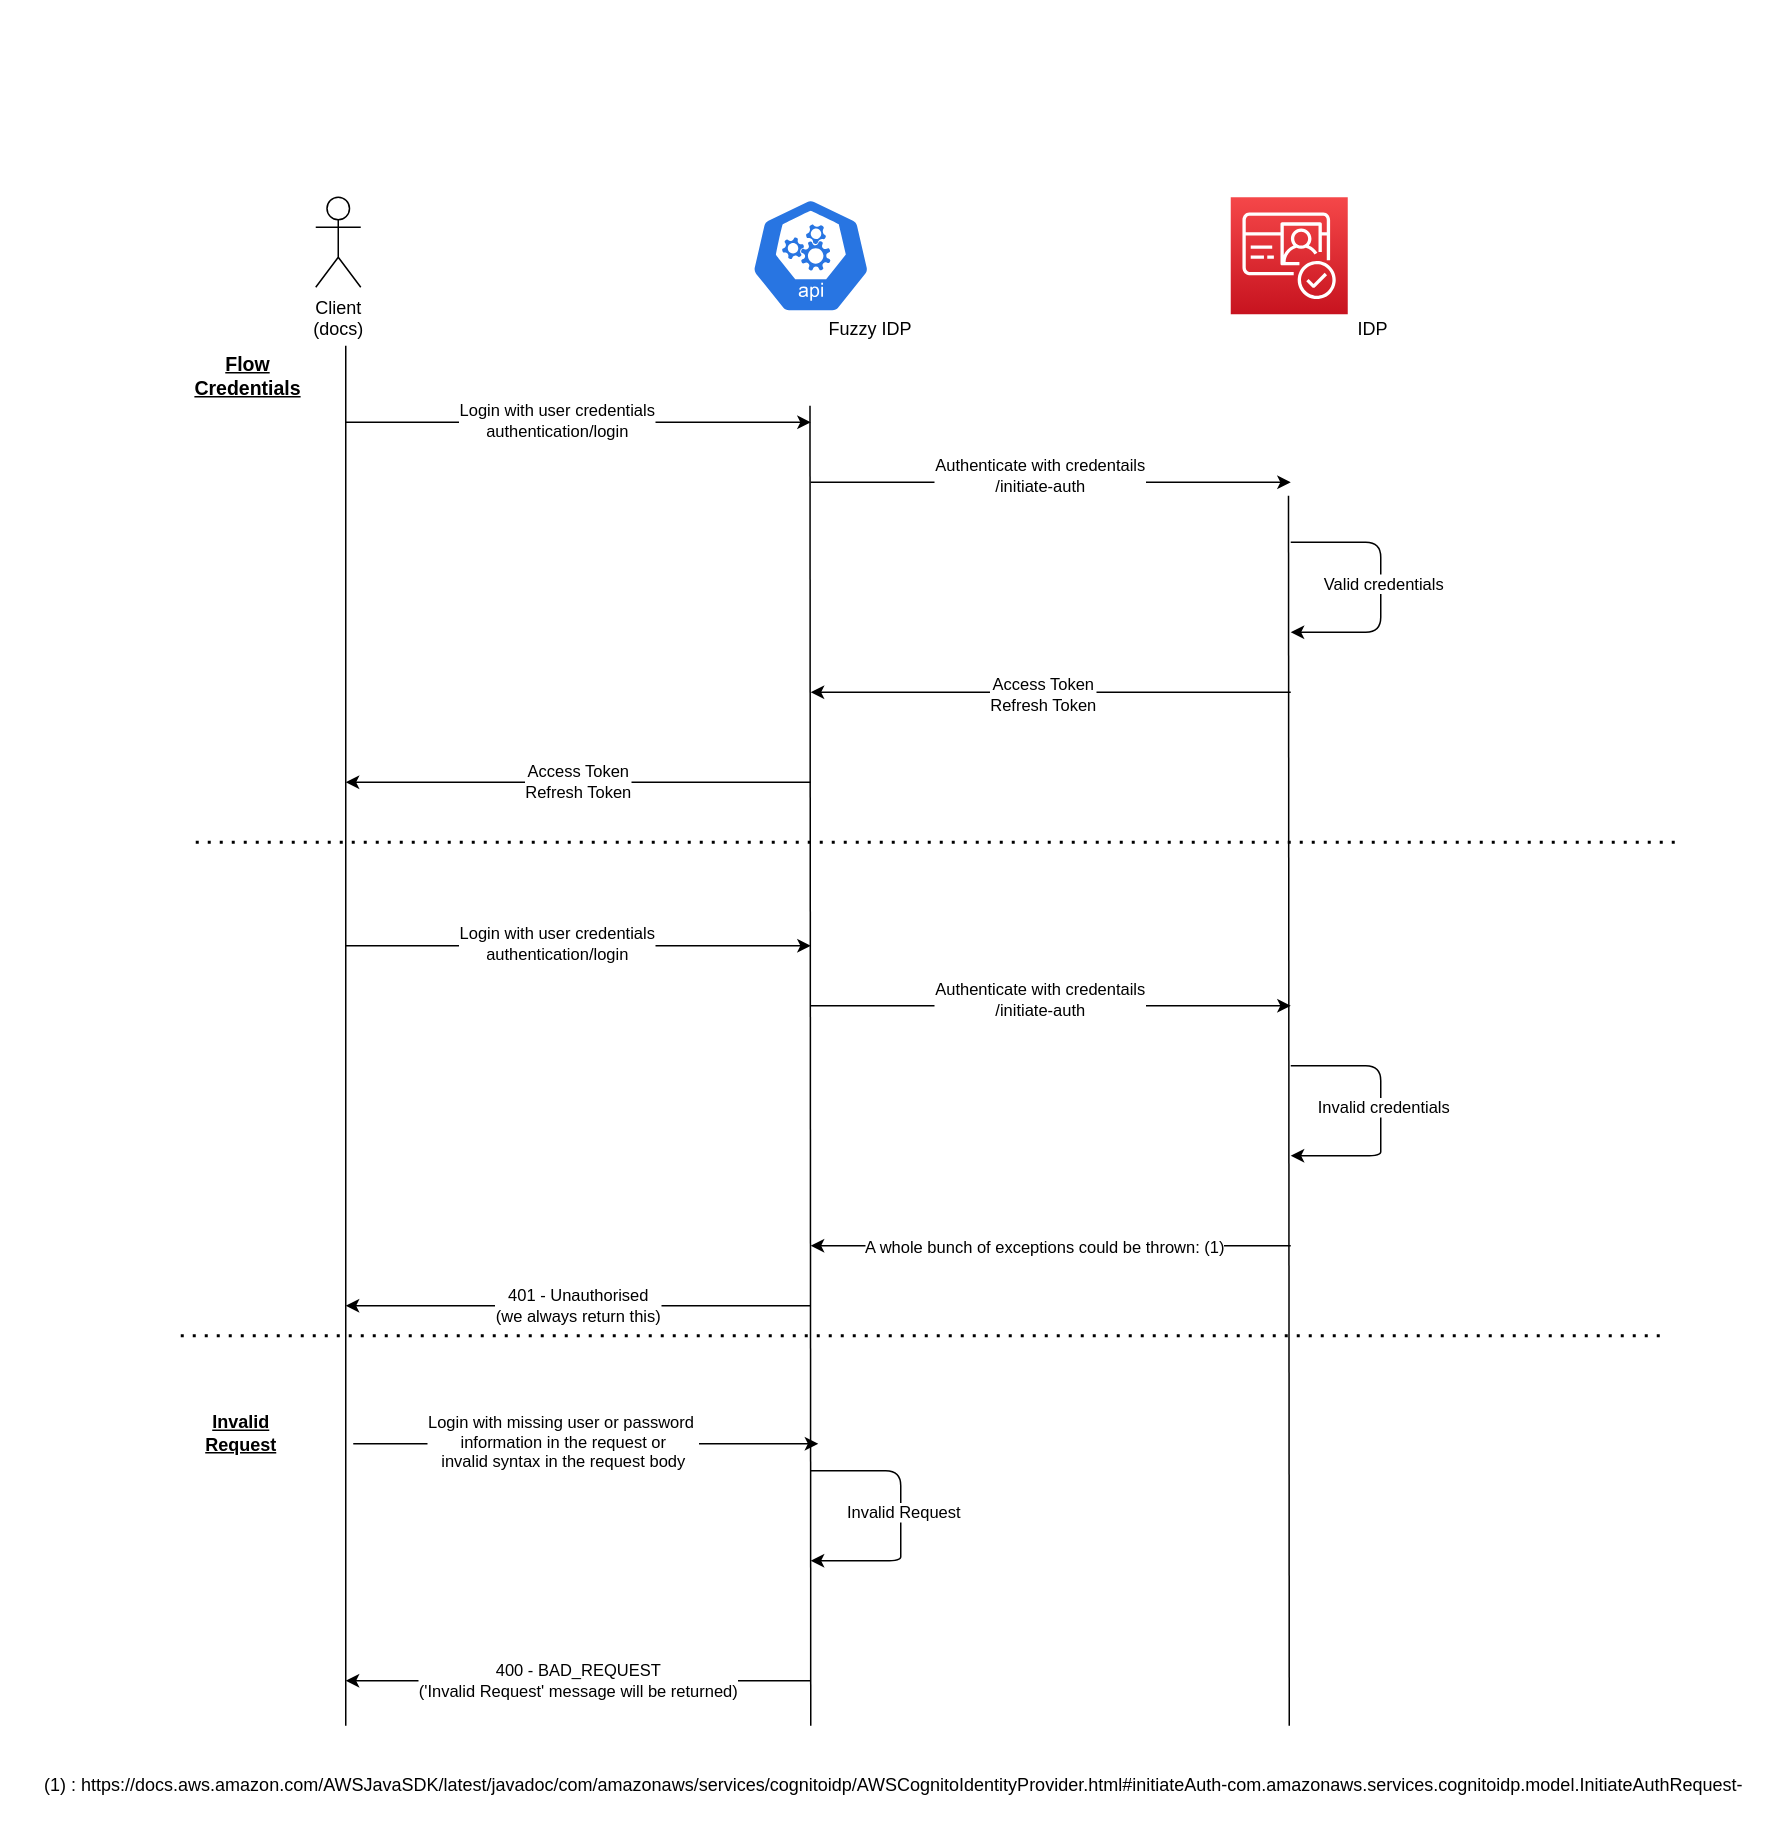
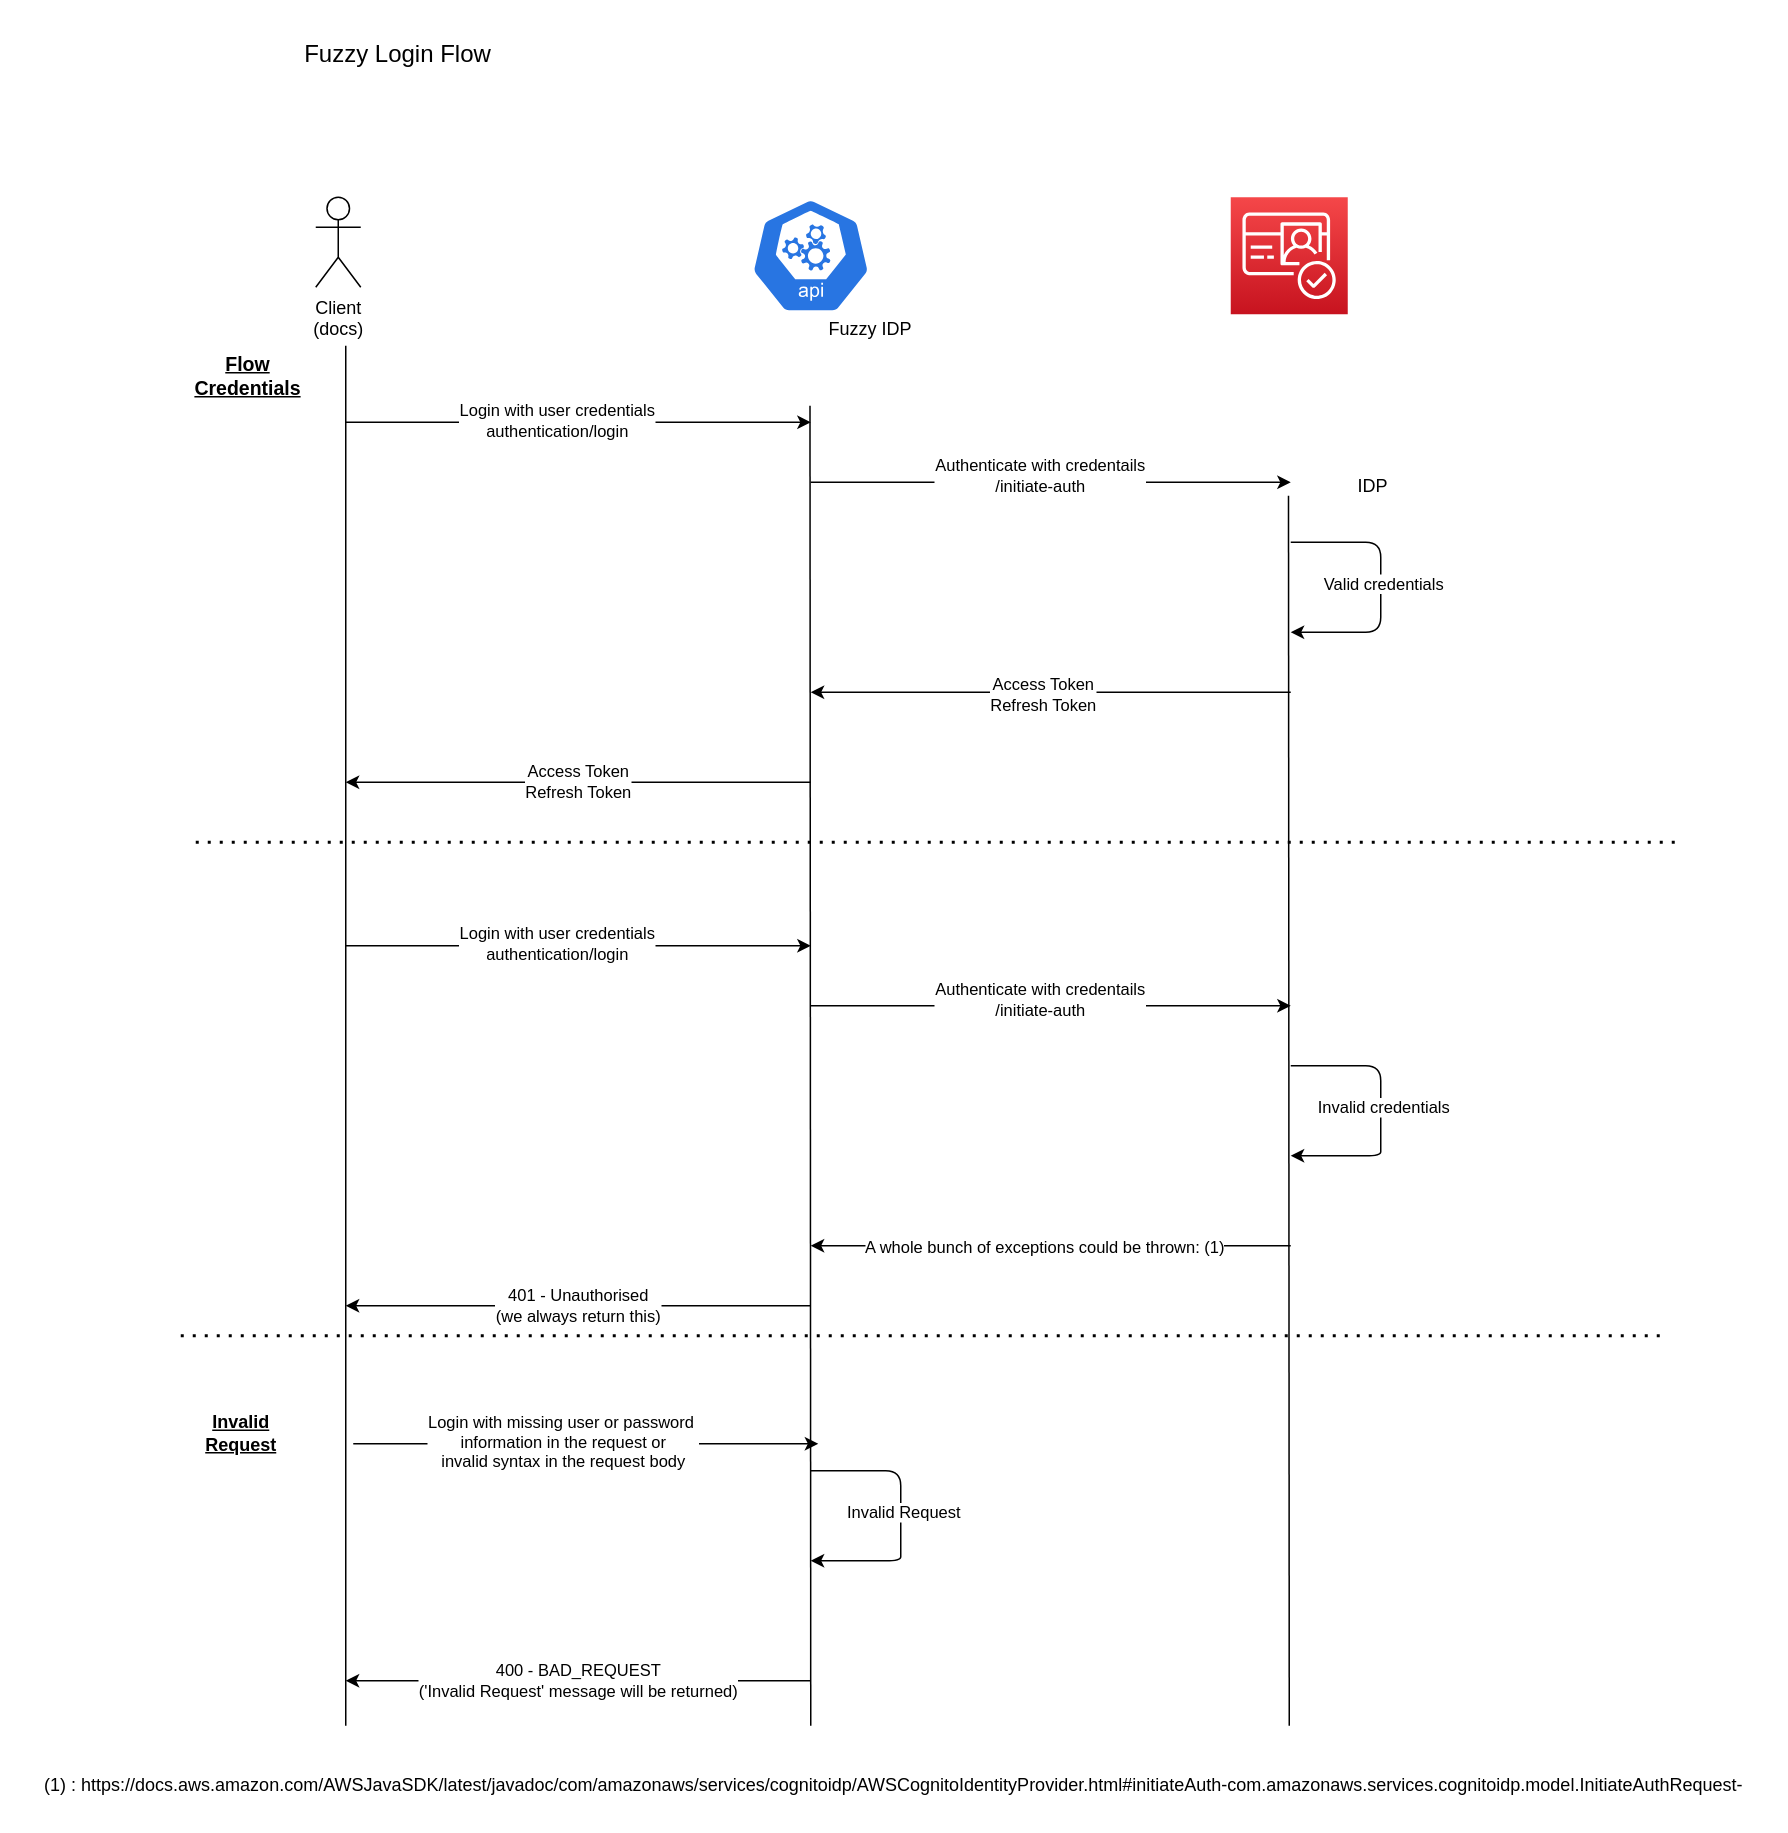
  <mxCell id="0" />
  <mxCell id="1" parent="0" />
  <mxCell id="2" value="" style="points=[[0,0,0],[0.25,0,0],[0.5,0,0],[0.75,0,0],[1,0,0],[0,1,0],[0.25,1,0],[0.5,1,0],[0.75,1,0],[1,1,0],[0,0.25,0],[0,0.5,0],[0,0.75,0],[1,0.25,0],[1,0.5,0],[1,0.75,0]];outlineConnect=0;fontColor=#232F3E;gradientColor=#F54749;gradientDirection=north;fillColor=#C7131F;strokeColor=#ffffff;dashed=0;verticalLabelPosition=bottom;verticalAlign=top;align=center;html=1;fontSize=12;fontStyle=0;aspect=fixed;shape=mxgraph.aws4.resourceIcon;resIcon=mxgraph.aws4.cognito;" parent="1" vertex="1"><mxGeometry x="820" y="131" width="78" height="78" as="geometry" /></mxCell>
  <mxCell id="3" value="" style="html=1;dashed=0;whitespace=wrap;fillColor=#2875E2;strokeColor=#ffffff;points=[[0.005,0.63,0],[0.1,0.2,0],[0.9,0.2,0],[0.5,0,0],[0.995,0.63,0],[0.72,0.99,0],[0.5,1,0],[0.28,0.99,0]];shape=mxgraph.kubernetes.icon;prIcon=api" parent="1" vertex="1"><mxGeometry x="500" y="120" width="80" height="100" as="geometry" /></mxCell>
  <mxCell id="4" value="" style="endArrow=classic;html=1;" parent="1" edge="1"><mxGeometry width="50" height="50" relative="1" as="geometry"><mxPoint x="230" y="281" as="sourcePoint" /><mxPoint x="540" y="281" as="targetPoint" /></mxGeometry></mxCell>
  <mxCell id="5" value="Login with user credentials&lt;br&gt;authentication/login" style="edgeLabel;html=1;align=center;verticalAlign=middle;resizable=0;points=[];" parent="4" vertex="1" connectable="0"><mxGeometry x="-0.006" y="2" relative="1" as="geometry"><mxPoint x="-14" as="offset" /></mxGeometry></mxCell>
  <mxCell id="6" value="" style="endArrow=classic;html=1;" parent="1" edge="1"><mxGeometry width="50" height="50" relative="1" as="geometry"><mxPoint x="540" y="321" as="sourcePoint" /><mxPoint x="860" y="321" as="targetPoint" /></mxGeometry></mxCell>
  <mxCell id="7" value="Authenticate with credentails&lt;br&gt;/initiate-auth" style="edgeLabel;html=1;align=center;verticalAlign=middle;resizable=0;points=[];" parent="6" vertex="1" connectable="0"><mxGeometry x="-0.05" y="5" relative="1" as="geometry"><mxPoint as="offset" /></mxGeometry></mxCell>
  <mxCell id="8" value="" style="endArrow=classic;html=1;" parent="1" edge="1"><mxGeometry width="50" height="50" relative="1" as="geometry"><mxPoint x="860" y="361" as="sourcePoint" /><mxPoint x="860" y="421" as="targetPoint" /><Array as="points"><mxPoint x="920" y="361" /><mxPoint x="920" y="421" /></Array></mxGeometry></mxCell>
  <mxCell id="9" value="Valid credentials" style="edgeLabel;html=1;align=center;verticalAlign=middle;resizable=0;points=[];" parent="8" vertex="1" connectable="0"><mxGeometry x="-0.033" y="1" relative="1" as="geometry"><mxPoint as="offset" /></mxGeometry></mxCell>
  <mxCell id="10" value="" style="endArrow=classic;html=1;" parent="1" edge="1"><mxGeometry width="50" height="50" relative="1" as="geometry"><mxPoint x="860" y="830" as="sourcePoint" /><mxPoint x="540" y="830" as="targetPoint" /></mxGeometry></mxCell>
  <mxCell id="11" value="A whole bunch of exceptions could be thrown: (1)" style="edgeLabel;html=1;align=center;verticalAlign=middle;resizable=0;points=[];" parent="10" vertex="1" connectable="0"><mxGeometry x="0.031" relative="1" as="geometry"><mxPoint as="offset" /></mxGeometry></mxCell>
  <mxCell id="12" value="&lt;div&gt;401 - Unauthorised&lt;/div&gt;&lt;div&gt;(we always return this)&lt;/div&gt;" style="endArrow=classic;html=1;" parent="1" edge="1"><mxGeometry width="50" height="50" relative="1" as="geometry"><mxPoint x="540" y="870" as="sourcePoint" /><mxPoint x="230" y="870" as="targetPoint" /><Array as="points" /></mxGeometry></mxCell>
  <mxCell id="13" value="" style="endArrow=classic;html=1;" parent="1" edge="1"><mxGeometry width="50" height="50" relative="1" as="geometry"><mxPoint x="860" y="461" as="sourcePoint" /><mxPoint x="540" y="461" as="targetPoint" /></mxGeometry></mxCell>
  <mxCell id="14" value="Access Token&lt;br&gt;Refresh Token" style="edgeLabel;html=1;align=center;verticalAlign=middle;resizable=0;points=[];" parent="13" vertex="1" connectable="0"><mxGeometry x="0.037" y="1" relative="1" as="geometry"><mxPoint as="offset" /></mxGeometry></mxCell>
  <mxCell id="15" value="Access Token&lt;br&gt;Refresh Token" style="endArrow=classic;html=1;" parent="1" edge="1"><mxGeometry width="50" height="50" relative="1" as="geometry"><mxPoint x="540" y="521" as="sourcePoint" /><mxPoint x="230" y="521" as="targetPoint" /><Array as="points" /></mxGeometry></mxCell>
  <mxCell id="16" value="" style="endArrow=none;dashed=1;html=1;dashPattern=1 3;strokeWidth=2;" parent="1" edge="1"><mxGeometry width="50" height="50" relative="1" as="geometry"><mxPoint x="130" y="561" as="sourcePoint" /><mxPoint x="1120" y="561" as="targetPoint" /></mxGeometry></mxCell>
  <mxCell id="17" value="(1) :&amp;nbsp;https://docs.aws.amazon.com/AWSJavaSDK/latest/javadoc/com/amazonaws/services/cognitoidp/AWSCognitoIdentityProvider.html#initiateAuth-com.amazonaws.services.cognitoidp.model.InitiateAuthRequest-" style="text;html=1;align=center;verticalAlign=middle;resizable=0;points=[];autosize=1;strokeColor=none;" parent="1" vertex="1"><mxGeometry x="20" y="1180" width="1150" height="20" as="geometry" /></mxCell>
  <mxCell id="18" value="Client&lt;br&gt;(docs)" style="shape=umlActor;verticalLabelPosition=bottom;verticalAlign=top;html=1;outlineConnect=0;" parent="1" vertex="1"><mxGeometry x="210" y="131" width="30" height="60" as="geometry" /></mxCell>
  <mxCell id="19" value="Fuzzy IDP" style="text;html=1;strokeColor=none;fillColor=none;align=center;verticalAlign=middle;whiteSpace=wrap;rounded=0;" parent="1" vertex="1"><mxGeometry x="545" y="209" width="70" height="20" as="geometry" /></mxCell>
- <mxCell id="20" value="IDP" style="text;html=1;strokeColor=none;fillColor=none;align=center;verticalAlign=middle;whiteSpace=wrap;rounded=0;" parent="1" vertex="1"><mxGeometry x="880" y="209" width="70" height="20" as="geometry" /></mxCell>
+ <mxCell id="20" value="IDP" style="text;html=1;strokeColor=none;fillColor=none;align=center;verticalAlign=middle;whiteSpace=wrap;rounded=0;" parent="1" vertex="1"><mxGeometry x="880" y="314" width="70" height="20" as="geometry" /></mxCell>
  <mxCell id="21" value="" style="endArrow=none;html=1;" parent="1" edge="1"><mxGeometry width="50" height="50" relative="1" as="geometry"><mxPoint x="230" y="1150" as="sourcePoint" /><mxPoint x="230" y="230" as="targetPoint" /></mxGeometry></mxCell>
  <mxCell id="22" value="" style="endArrow=none;html=1;" parent="1" edge="1"><mxGeometry width="50" height="50" relative="1" as="geometry"><mxPoint x="540" y="1150" as="sourcePoint" /><mxPoint x="539.5" y="270" as="targetPoint" /></mxGeometry></mxCell>
  <mxCell id="23" value="" style="endArrow=none;html=1;" parent="1" edge="1"><mxGeometry width="50" height="50" relative="1" as="geometry"><mxPoint x="859" y="1150" as="sourcePoint" /><mxPoint x="858.5" y="330" as="targetPoint" /></mxGeometry></mxCell>
  <mxCell id="24" value="&lt;b style=&quot;font-size: 13px&quot;&gt;&lt;u&gt;Flow Credentials&lt;/u&gt;&lt;/b&gt;" style="text;html=1;strokeColor=none;fillColor=none;align=center;verticalAlign=middle;whiteSpace=wrap;rounded=0;" parent="1" vertex="1"><mxGeometry x="130" y="240" width="70" height="20" as="geometry" /></mxCell>
+ <mxCell id="25" value="&lt;font style=&quot;font-size: 16px&quot;&gt;Fuzzy Login Flow&lt;/font&gt;" style="text;html=1;strokeColor=none;fillColor=none;align=center;verticalAlign=middle;whiteSpace=wrap;rounded=0;" parent="1" vertex="1"><mxGeometry x="190" y="20" width="150" height="30" as="geometry" /></mxCell>
  <mxCell id="26" value="" style="endArrow=classic;html=1;" parent="1" edge="1"><mxGeometry width="50" height="50" relative="1" as="geometry"><mxPoint x="230" y="630" as="sourcePoint" /><mxPoint x="540" y="630" as="targetPoint" /></mxGeometry></mxCell>
  <mxCell id="27" value="Login with user credentials&lt;br&gt;authentication/login" style="edgeLabel;html=1;align=center;verticalAlign=middle;resizable=0;points=[];" parent="26" vertex="1" connectable="0"><mxGeometry x="-0.006" y="2" relative="1" as="geometry"><mxPoint x="-14" as="offset" /></mxGeometry></mxCell>
  <mxCell id="28" value="" style="endArrow=classic;html=1;" parent="1" edge="1"><mxGeometry width="50" height="50" relative="1" as="geometry"><mxPoint x="540" y="670" as="sourcePoint" /><mxPoint x="860" y="670" as="targetPoint" /></mxGeometry></mxCell>
  <mxCell id="29" value="Authenticate with credentails&lt;br&gt;/initiate-auth" style="edgeLabel;html=1;align=center;verticalAlign=middle;resizable=0;points=[];" parent="28" vertex="1" connectable="0"><mxGeometry x="-0.05" y="5" relative="1" as="geometry"><mxPoint as="offset" /></mxGeometry></mxCell>
  <mxCell id="30" value="" style="endArrow=classic;html=1;" parent="1" edge="1"><mxGeometry width="50" height="50" relative="1" as="geometry"><mxPoint x="860" y="710" as="sourcePoint" /><mxPoint x="860" y="770" as="targetPoint" /><Array as="points"><mxPoint x="920" y="710" /><mxPoint x="920" y="739" /><mxPoint x="920" y="759" /><mxPoint x="920" y="770" /></Array></mxGeometry></mxCell>
  <mxCell id="31" value="Invalid credentials" style="edgeLabel;html=1;align=center;verticalAlign=middle;resizable=0;points=[];" parent="30" vertex="1" connectable="0"><mxGeometry x="-0.033" y="1" relative="1" as="geometry"><mxPoint as="offset" /></mxGeometry></mxCell>
  <mxCell id="32" value="" style="endArrow=none;dashed=1;html=1;dashPattern=1 3;strokeWidth=2;" edge="1" parent="1"><mxGeometry width="50" height="50" relative="1" as="geometry"><mxPoint y="890" as="sourcePoint" x="120" /><mxPoint x="1110" y="890" as="targetPoint" /></mxGeometry></mxCell>
  <mxCell id="33" value="&lt;b&gt;&lt;u&gt;Invalid &lt;br&gt;Request&lt;/u&gt;&lt;/b&gt;" style="text;html=1;align=center;verticalAlign=middle;resizable=0;points=[];autosize=1;strokeColor=none;" vertex="1" parent="1"><mxGeometry x="130" y="940" width="60" height="30" as="geometry" /></mxCell>
  <mxCell id="34" value="" style="endArrow=classic;html=1;" edge="1" parent="1"><mxGeometry width="50" height="50" relative="1" as="geometry"><mxPoint x="235" y="962" as="sourcePoint" /><mxPoint x="545" y="962" as="targetPoint" /></mxGeometry></mxCell>
  <mxCell id="35" value="Login with missing user or password&amp;nbsp;&lt;br&gt;information in the request or &lt;br&gt;invalid syntax in the request body" style="edgeLabel;html=1;align=center;verticalAlign=middle;resizable=0;points=[];" vertex="1" connectable="0" parent="34"><mxGeometry x="-0.006" y="2" relative="1" as="geometry"><mxPoint x="-15" as="offset" /></mxGeometry></mxCell>
  <mxCell id="36" value="400 - BAD_REQUEST&lt;br&gt;('Invalid Request' message will be returned)" style="endArrow=classic;html=1;" edge="1" parent="1"><mxGeometry width="50" height="50" relative="1" as="geometry"><mxPoint x="540" y="1120" as="sourcePoint" /><mxPoint x="230" y="1120" as="targetPoint" /><Array as="points" /></mxGeometry></mxCell>
  <mxCell id="37" value="" style="endArrow=classic;html=1;" edge="1" parent="1"><mxGeometry width="50" height="50" relative="1" as="geometry"><mxPoint x="540" y="980" as="sourcePoint" /><mxPoint x="540" y="1040" as="targetPoint" /><Array as="points"><mxPoint x="600" y="980" /><mxPoint x="600" y="1009" /><mxPoint x="600" y="1029" /><mxPoint x="600" y="1040" /></Array></mxGeometry></mxCell>
  <mxCell id="38" value="Invalid Request" style="edgeLabel;html=1;align=center;verticalAlign=middle;resizable=0;points=[];" vertex="1" connectable="0" parent="37"><mxGeometry x="-0.033" y="1" relative="1" as="geometry"><mxPoint as="offset" /></mxGeometry></mxCell>
